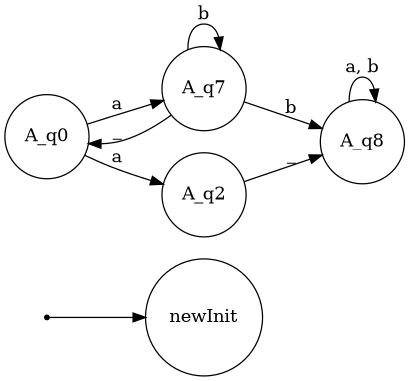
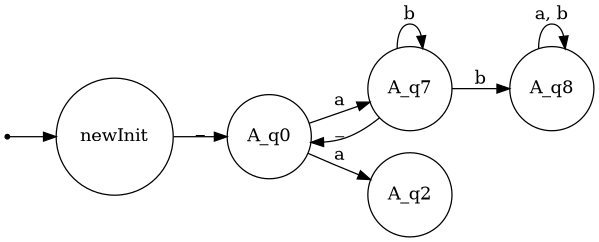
  digraph {
    rankdir=LR
    node [shape=circle]
    inic [shape=point]
    newInit
    A_q0
    n4 [label=A_q7]
    A_q2
    n6 [label=A_q8]
    inic -> newInit
+   newInit -> A_q0 [label=_]
    A_q0 -> n4 [label=a]
    A_q0 -> A_q2 [label=a]
    n4 -> A_q0 [label=_]
    n4 -> n4 [label=b]
    n4 -> n6 [label=b]
-   A_q2 -> n6 [label=_]
    n6 -> n6 [label="a, b"]
  }
